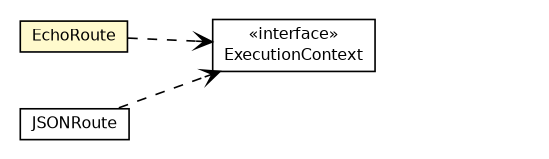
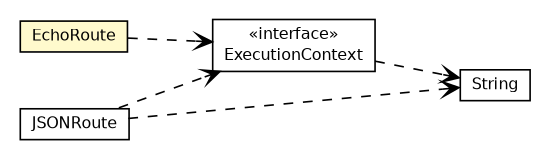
  digraph {
    nodesep=0.25
    rankdir=LR
    ranksep=0.5
    node [fontcolor=black fontname=Helvetica fontsize=10.0 shape=plaintext]
    edge [arrowhead=open color=black fontcolor=black fontname=Helvetica fontsize=10.0 headport=p labelfontname=Helvetica labelfontsize=10 style=dashed tailport=p]
    n1 [label=<<table title="babble.net.ExecutionContext" border="0" cellborder="1" cellspacing="0" cellpadding="2" port="p" href="../ExecutionContext.html"> 		<tr><td><table border="0" cellspacing="0" cellpadding="1"> <tr><td align="center" balign="center"> &#171;interface&#187; </td></tr> <tr><td align="center" balign="center"> ExecutionContext </td></tr> 		</table></td></tr> 		</table>>]
+   n2 [label=<<table title="java.lang.String" border="0" cellborder="1" cellspacing="0" cellpadding="2" port="p" href="http://java.sun.com/j2se/1.4.2/docs/api/java/lang/String.html"> 		<tr><td><table border="0" cellspacing="0" cellpadding="1"> <tr><td align="center" balign="center"> String </td></tr> 		</table></td></tr> 		</table>>]
    n3 [label=<<table title="babble.net.json.JSONRoute" border="0" cellborder="1" cellspacing="0" cellpadding="2" port="p" href="./JSONRoute.html"> 		<tr><td><table border="0" cellspacing="0" cellpadding="1"> <tr><td align="center" balign="center"> JSONRoute </td></tr> 		</table></td></tr> 		</table>>]
    n4 [label=<<table title="babble.net.json.EchoRoute" border="0" cellborder="1" cellspacing="0" cellpadding="2" port="p" bgcolor="lemonChiffon" href="./EchoRoute.html"> 		<tr><td><table border="0" cellspacing="0" cellpadding="1"> <tr><td align="center" balign="center"> EchoRoute </td></tr> 		</table></td></tr> 		</table>>]
+   n1 -> n2
    n3 -> n1
+   n3 -> n2
    n4 -> n1
  }
